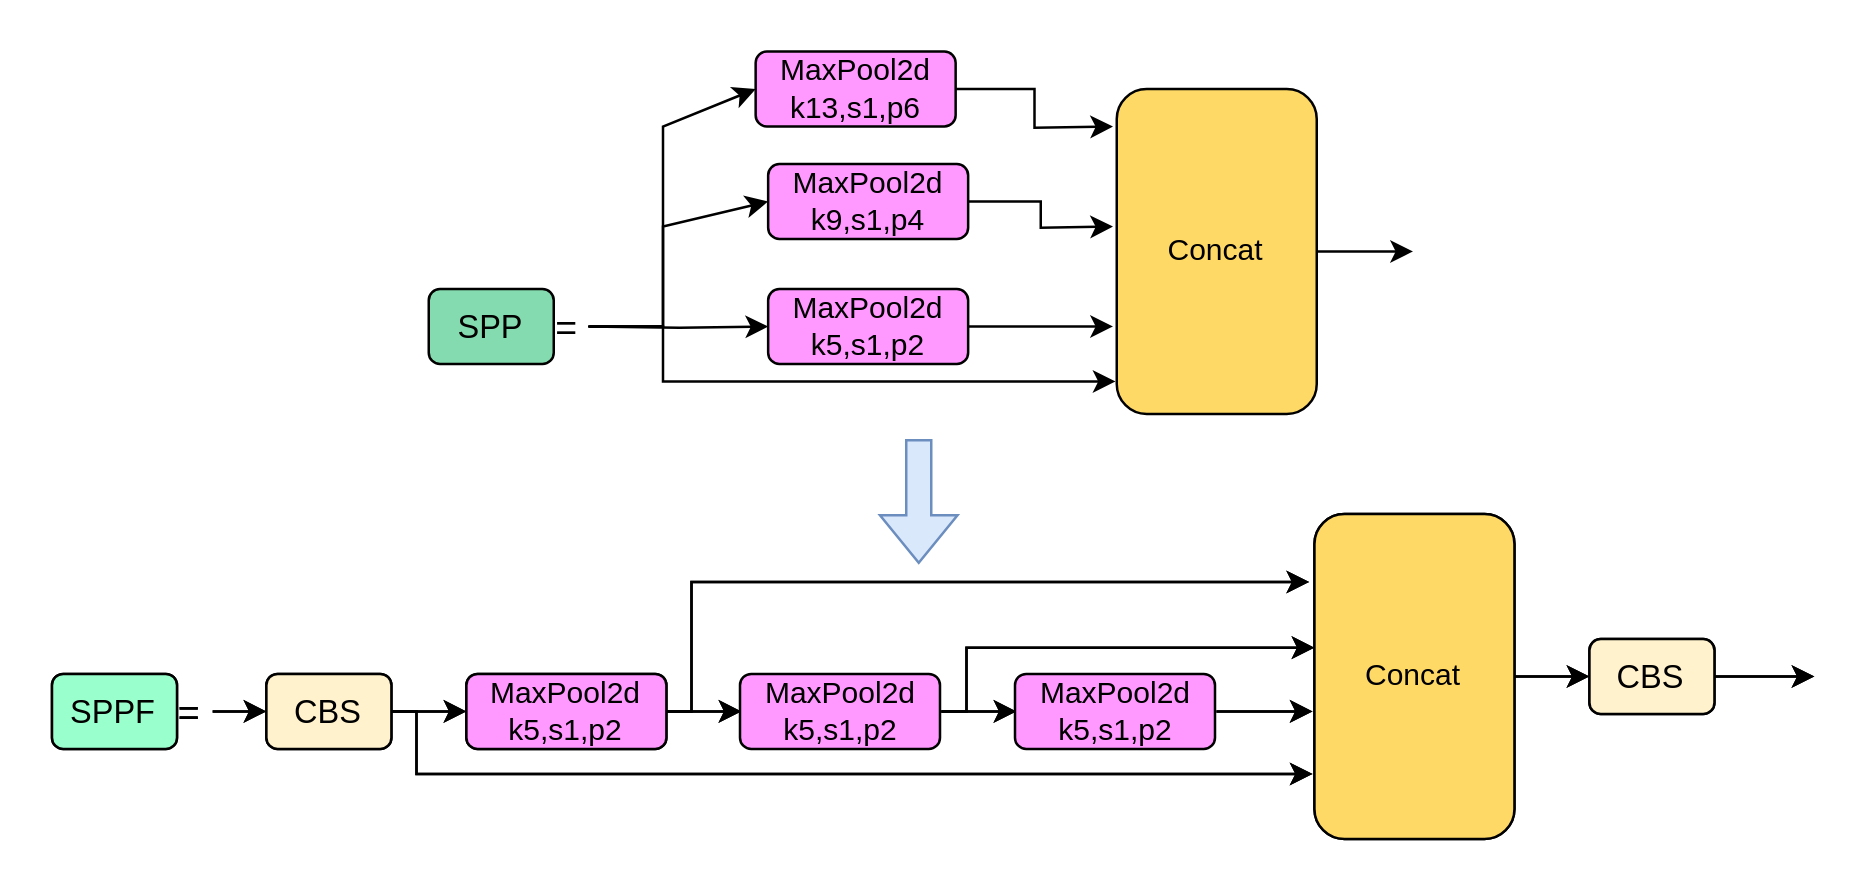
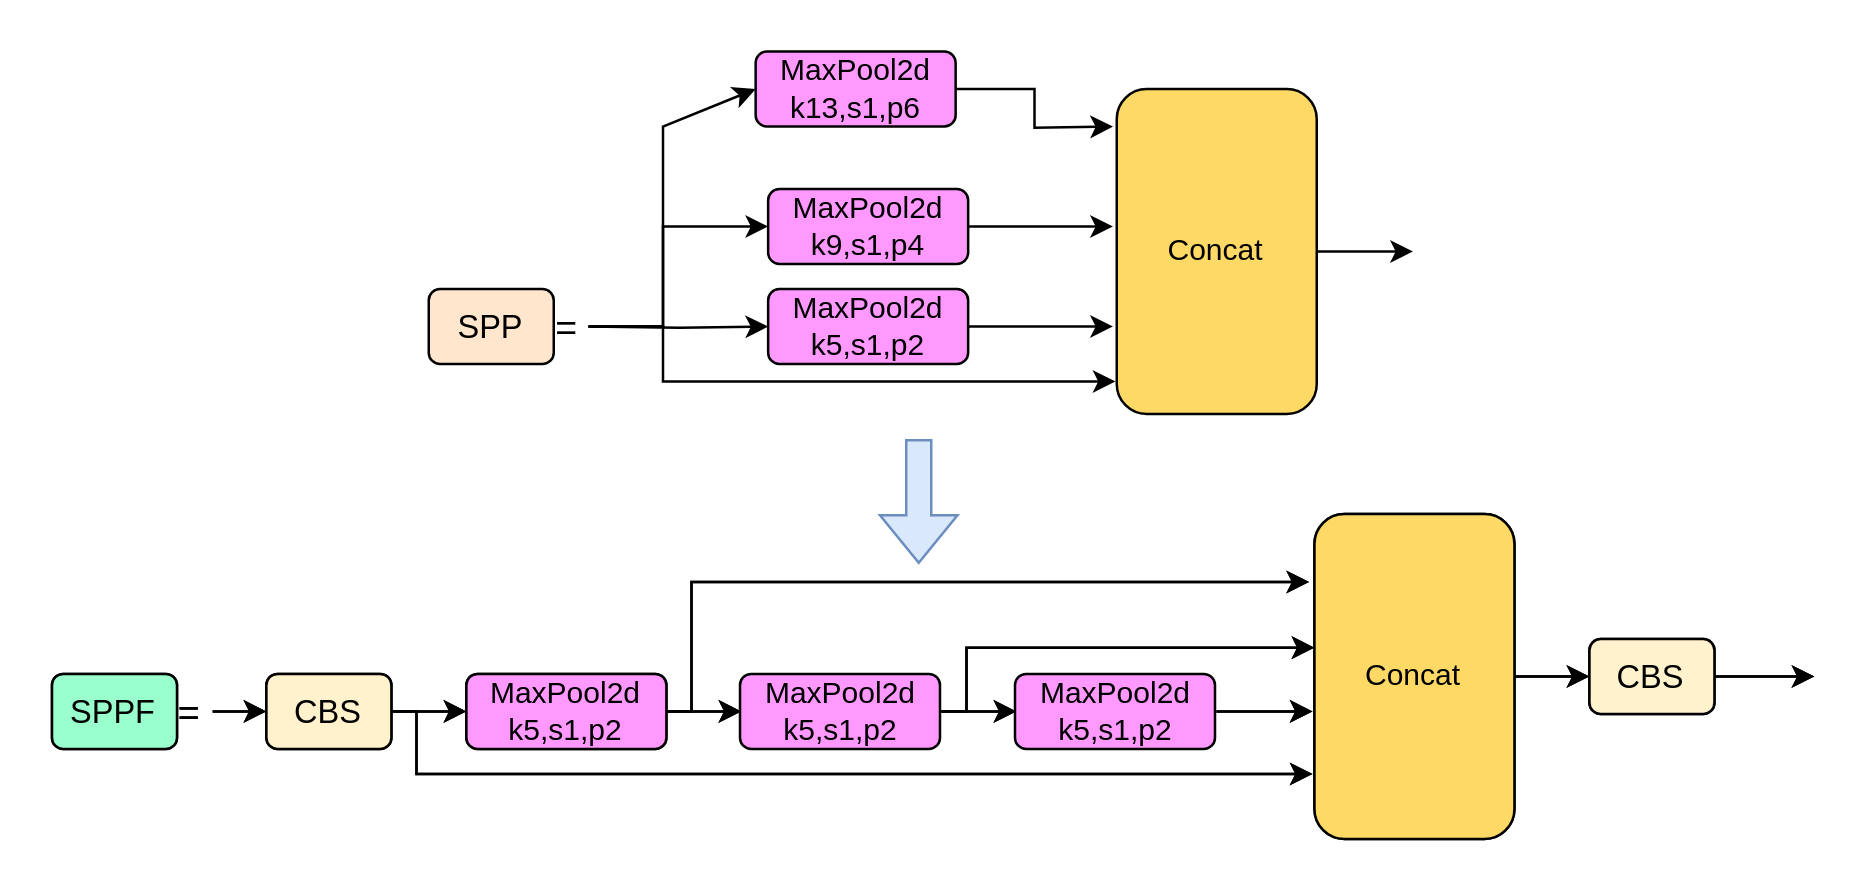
  <mxCell id="0" />
  <mxCell id="1" parent="0" />
  <mxCell id="2" value="SPPF" style="rounded=1;whiteSpace=wrap;html=1;fillColor=#99FFCC;strokeColor=#000000;fontSize=13;" vertex="1" parent="1"><mxGeometry x="20.3" y="268.95" width="50" height="30" as="geometry" /></mxCell>
  <mxCell id="3" style="edgeStyle=orthogonalEdgeStyle;rounded=0;orthogonalLoop=1;jettySize=auto;html=1;exitX=1;exitY=0.5;exitDx=0;exitDy=0;entryX=0;entryY=0.5;entryDx=0;entryDy=0;fontSize=15;fontColor=#66B2FF;" edge="1" parent="1" source="4" target="7"><mxGeometry relative="1" as="geometry" /></mxCell>
  <mxCell id="4" value="&lt;font color=&quot;#000000&quot;&gt;=&lt;/font&gt;" style="text;html=1;strokeColor=none;fillColor=none;align=center;verticalAlign=middle;whiteSpace=wrap;rounded=0;shadow=0;dashed=1;fontSize=15;fontColor=#00994D;" vertex="1" parent="1"><mxGeometry x="66.06" y="268.95" width="18.5" height="30" as="geometry" /></mxCell>
  <mxCell id="5" style="edgeStyle=orthogonalEdgeStyle;rounded=0;orthogonalLoop=1;jettySize=auto;html=1;exitX=1;exitY=0.5;exitDx=0;exitDy=0;entryX=0;entryY=0.5;entryDx=0;entryDy=0;fontSize=15;fontColor=#66B2FF;" edge="1" parent="1" source="7" target="10"><mxGeometry relative="1" as="geometry" /></mxCell>
  <mxCell id="6" style="edgeStyle=orthogonalEdgeStyle;rounded=0;orthogonalLoop=1;jettySize=auto;html=1;exitX=1;exitY=0.5;exitDx=0;exitDy=0;entryX=0;entryY=0.667;entryDx=0;entryDy=0;entryPerimeter=0;fontSize=15;fontColor=#66B2FF;" edge="1" parent="1" source="7"><mxGeometry relative="1" as="geometry"><mxPoint x="524.56" y="309" as="targetPoint" /><Array as="points"><mxPoint x="166.06" y="284" /><mxPoint x="166.06" y="309" /></Array></mxGeometry></mxCell>
  <mxCell id="7" value="CBS" style="rounded=1;whiteSpace=wrap;html=1;fillColor=#fff2cc;strokeColor=#000000;fontSize=13;" vertex="1" parent="1"><mxGeometry x="106.06" y="268.95" width="50" height="30" as="geometry" /></mxCell>
  <mxCell id="8" style="edgeStyle=orthogonalEdgeStyle;rounded=0;orthogonalLoop=1;jettySize=auto;html=1;exitX=1;exitY=0.5;exitDx=0;exitDy=0;entryX=0;entryY=0.5;entryDx=0;entryDy=0;fontSize=15;fontColor=#66B2FF;" edge="1" parent="1" source="10"><mxGeometry relative="1" as="geometry"><mxPoint x="296.06" y="283.95" as="targetPoint" /></mxGeometry></mxCell>
  <mxCell id="9" style="edgeStyle=orthogonalEdgeStyle;rounded=0;orthogonalLoop=1;jettySize=auto;html=1;exitX=1;exitY=0.5;exitDx=0;exitDy=0;entryX=-0.017;entryY=0.155;entryDx=0;entryDy=0;entryPerimeter=0;fontSize=15;fontColor=#66B2FF;" edge="1" parent="1" source="10"><mxGeometry relative="1" as="geometry"><mxPoint x="523.2" y="232.2" as="targetPoint" /><Array as="points"><mxPoint x="276.06" y="284" /><mxPoint x="276.06" y="232" /></Array></mxGeometry></mxCell>
  <mxCell id="10" value="MaxPool" style="rounded=1;whiteSpace=wrap;html=1;fillColor=#FF99FF;strokeColor=#000000;" vertex="1" parent="1"><mxGeometry x="186.06" y="268.95" width="80" height="30" as="geometry" /></mxCell>
  <mxCell id="11" style="edgeStyle=orthogonalEdgeStyle;rounded=0;orthogonalLoop=1;jettySize=auto;html=1;exitX=1;exitY=0.5;exitDx=0;exitDy=0;fontSize=15;fontColor=#66B2FF;entryX=0;entryY=0.5;entryDx=0;entryDy=0;" edge="1" parent="1"><mxGeometry relative="1" as="geometry"><mxPoint x="376.06" y="283.95" as="sourcePoint" /><mxPoint x="406.06" y="283.95" as="targetPoint" /></mxGeometry></mxCell>
  <mxCell id="12" style="edgeStyle=orthogonalEdgeStyle;rounded=0;orthogonalLoop=1;jettySize=auto;html=1;exitX=1;exitY=0.5;exitDx=0;exitDy=0;entryX=0.009;entryY=0.33;entryDx=0;entryDy=0;fontSize=15;fontColor=#66B2FF;entryPerimeter=0;" edge="1" parent="1"><mxGeometry relative="1" as="geometry"><mxPoint x="525.28" y="258.45" as="targetPoint" /><Array as="points"><mxPoint x="386.06" y="284" /><mxPoint x="386.06" y="259" /></Array><mxPoint x="376.06" y="283.95" as="sourcePoint" /></mxGeometry></mxCell>
  <mxCell id="13" style="edgeStyle=orthogonalEdgeStyle;rounded=0;orthogonalLoop=1;jettySize=auto;html=1;exitX=1;exitY=0.5;exitDx=0;exitDy=0;entryX=0;entryY=0.5;entryDx=0;entryDy=0;fontSize=15;fontColor=#66B2FF;" edge="1" parent="1"><mxGeometry relative="1" as="geometry"><mxPoint x="524.56" y="283.95" as="targetPoint" /><mxPoint x="486.06" y="283.95" as="sourcePoint" /></mxGeometry></mxCell>
  <mxCell id="14" style="edgeStyle=orthogonalEdgeStyle;rounded=0;orthogonalLoop=1;jettySize=auto;html=1;exitX=1;exitY=0.5;exitDx=0;exitDy=0;entryX=0;entryY=0.5;entryDx=0;entryDy=0;fontSize=15;fontColor=#66B2FF;" edge="1" parent="1" source="15" target="17"><mxGeometry relative="1" as="geometry" /></mxCell>
  <mxCell id="15" value="Concat" style="rounded=1;whiteSpace=wrap;html=1;fillColor=#FFD966;strokeColor=#000000;" vertex="1" parent="1"><mxGeometry x="525.28" y="205" width="80" height="130" as="geometry" /></mxCell>
  <mxCell id="16" value="" style="edgeStyle=orthogonalEdgeStyle;rounded=0;orthogonalLoop=1;jettySize=auto;html=1;fontSize=15;fontColor=#66B2FF;" edge="1" parent="1" source="17"><mxGeometry relative="1" as="geometry"><mxPoint x="725.28" y="270" as="targetPoint" /></mxGeometry></mxCell>
  <mxCell id="17" value="CBS" style="rounded=1;whiteSpace=wrap;html=1;fillColor=#fff2cc;strokeColor=#000000;fontSize=13;" vertex="1" parent="1"><mxGeometry x="635.28" y="255" width="50" height="30" as="geometry" /></mxCell>
  <mxCell id="18" value="SPPF" style="rounded=1;whiteSpace=wrap;html=1;fillColor=#99FFCC;strokeColor=#000000;fontSize=13;" vertex="1" parent="1"><mxGeometry x="20.3" y="268.95" width="50" height="30" as="geometry" /></mxCell>
  <mxCell id="19" style="edgeStyle=orthogonalEdgeStyle;rounded=0;orthogonalLoop=1;jettySize=auto;html=1;exitX=1;exitY=0.5;exitDx=0;exitDy=0;entryX=0;entryY=0.5;entryDx=0;entryDy=0;fontSize=15;fontColor=#66B2FF;" edge="1" parent="1" source="20" target="23"><mxGeometry relative="1" as="geometry" /></mxCell>
  <mxCell id="20" value="&lt;font color=&quot;#000000&quot;&gt;=&lt;/font&gt;" style="text;html=1;strokeColor=none;fillColor=none;align=center;verticalAlign=middle;whiteSpace=wrap;rounded=0;shadow=0;dashed=1;fontSize=15;fontColor=#00994D;" vertex="1" parent="1"><mxGeometry x="66.06" y="268.95" width="18.5" height="30" as="geometry" /></mxCell>
  <mxCell id="21" style="edgeStyle=orthogonalEdgeStyle;rounded=0;orthogonalLoop=1;jettySize=auto;html=1;exitX=1;exitY=0.5;exitDx=0;exitDy=0;entryX=0;entryY=0.5;entryDx=0;entryDy=0;fontSize=15;fontColor=#66B2FF;" edge="1" parent="1" source="23" target="26"><mxGeometry relative="1" as="geometry" /></mxCell>
  <mxCell id="22" style="edgeStyle=orthogonalEdgeStyle;rounded=0;orthogonalLoop=1;jettySize=auto;html=1;exitX=1;exitY=0.5;exitDx=0;exitDy=0;entryX=0;entryY=0.667;entryDx=0;entryDy=0;entryPerimeter=0;fontSize=15;fontColor=#66B2FF;" edge="1" parent="1" source="23"><mxGeometry relative="1" as="geometry"><mxPoint x="524.56" y="309" as="targetPoint" /><Array as="points"><mxPoint x="166.06" y="284" /><mxPoint x="166.06" y="309" /></Array></mxGeometry></mxCell>
  <mxCell id="23" value="CBS" style="rounded=1;whiteSpace=wrap;html=1;fillColor=#fff2cc;strokeColor=#000000;fontSize=13;" vertex="1" parent="1"><mxGeometry x="106.06" y="268.95" width="50" height="30" as="geometry" /></mxCell>
  <mxCell id="24" style="edgeStyle=orthogonalEdgeStyle;rounded=0;orthogonalLoop=1;jettySize=auto;html=1;exitX=1;exitY=0.5;exitDx=0;exitDy=0;entryX=0;entryY=0.5;entryDx=0;entryDy=0;fontSize=15;fontColor=#66B2FF;" edge="1" parent="1" source="26"><mxGeometry relative="1" as="geometry"><mxPoint x="296.06" y="283.95" as="targetPoint" /></mxGeometry></mxCell>
  <mxCell id="25" style="edgeStyle=orthogonalEdgeStyle;rounded=0;orthogonalLoop=1;jettySize=auto;html=1;exitX=1;exitY=0.5;exitDx=0;exitDy=0;entryX=-0.017;entryY=0.155;entryDx=0;entryDy=0;entryPerimeter=0;fontSize=15;fontColor=#66B2FF;" edge="1" parent="1" source="26"><mxGeometry relative="1" as="geometry"><mxPoint x="523.2" y="232.2" as="targetPoint" /><Array as="points"><mxPoint x="276.06" y="284" /><mxPoint x="276.06" y="232" /></Array></mxGeometry></mxCell>
  <mxCell id="26" value="MaxPool2d&lt;br&gt;k5,s1,p2" style="rounded=1;whiteSpace=wrap;html=1;fillColor=#FF99FF;strokeColor=#000000;" vertex="1" parent="1"><mxGeometry x="186.06" y="268.95" width="80" height="30" as="geometry" /></mxCell>
  <mxCell id="27" style="edgeStyle=orthogonalEdgeStyle;rounded=0;orthogonalLoop=1;jettySize=auto;html=1;exitX=1;exitY=0.5;exitDx=0;exitDy=0;fontSize=15;fontColor=#66B2FF;entryX=0;entryY=0.5;entryDx=0;entryDy=0;" edge="1" parent="1"><mxGeometry relative="1" as="geometry"><mxPoint x="376.06" y="283.95" as="sourcePoint" /><mxPoint x="406.06" y="283.95" as="targetPoint" /></mxGeometry></mxCell>
  <mxCell id="28" style="edgeStyle=orthogonalEdgeStyle;rounded=0;orthogonalLoop=1;jettySize=auto;html=1;exitX=1;exitY=0.5;exitDx=0;exitDy=0;entryX=0.009;entryY=0.33;entryDx=0;entryDy=0;fontSize=15;fontColor=#66B2FF;entryPerimeter=0;" edge="1" parent="1"><mxGeometry relative="1" as="geometry"><mxPoint x="525.28" y="258.45" as="targetPoint" /><Array as="points"><mxPoint x="386.06" y="284" /><mxPoint x="386.06" y="259" /></Array><mxPoint x="376.06" y="283.95" as="sourcePoint" /></mxGeometry></mxCell>
  <mxCell id="29" style="edgeStyle=orthogonalEdgeStyle;rounded=0;orthogonalLoop=1;jettySize=auto;html=1;exitX=1;exitY=0.5;exitDx=0;exitDy=0;entryX=0;entryY=0.5;entryDx=0;entryDy=0;fontSize=15;fontColor=#66B2FF;" edge="1" parent="1"><mxGeometry relative="1" as="geometry"><mxPoint x="524.56" y="283.95" as="targetPoint" /><mxPoint x="486.06" y="283.95" as="sourcePoint" /></mxGeometry></mxCell>
  <mxCell id="30" style="edgeStyle=orthogonalEdgeStyle;rounded=0;orthogonalLoop=1;jettySize=auto;html=1;exitX=1;exitY=0.5;exitDx=0;exitDy=0;entryX=0;entryY=0.5;entryDx=0;entryDy=0;fontSize=15;fontColor=#66B2FF;" edge="1" parent="1" source="31" target="33"><mxGeometry relative="1" as="geometry" /></mxCell>
  <mxCell id="31" value="Concat" style="rounded=1;whiteSpace=wrap;html=1;fillColor=#FFD966;strokeColor=#000000;" vertex="1" parent="1"><mxGeometry x="525.28" y="205" width="80" height="130" as="geometry" /></mxCell>
  <mxCell id="32" value="" style="edgeStyle=orthogonalEdgeStyle;rounded=0;orthogonalLoop=1;jettySize=auto;html=1;fontSize=15;fontColor=#66B2FF;" edge="1" parent="1" source="33"><mxGeometry relative="1" as="geometry"><mxPoint x="725.28" y="270" as="targetPoint" /></mxGeometry></mxCell>
  <mxCell id="33" value="CBS" style="rounded=1;whiteSpace=wrap;html=1;fillColor=#fff2cc;strokeColor=#000000;fontSize=13;" vertex="1" parent="1"><mxGeometry x="635.28" y="255" width="50" height="30" as="geometry" /></mxCell>
- <mxCell id="34" value="SPP" style="rounded=1;whiteSpace=wrap;html=1;fillColor=#84DBAF;strokeColor=#000000;fontSize=13;" vertex="1" parent="1"><mxGeometry x="171" y="115" width="50" height="30" as="geometry" /></mxCell>
+ <mxCell id="34" value="SPP" style="rounded=1;whiteSpace=wrap;html=1;fillColor=#ffe6cc;strokeColor=#000000;fontSize=13;" vertex="1" parent="1"><mxGeometry x="171" y="115" width="50" height="30" as="geometry" /></mxCell>
  <mxCell id="35" style="edgeStyle=orthogonalEdgeStyle;rounded=0;orthogonalLoop=1;jettySize=auto;html=1;exitX=1;exitY=0.5;exitDx=0;exitDy=0;entryX=0;entryY=0.5;entryDx=0;entryDy=0;fontSize=15;fontColor=#66B2FF;" edge="1" parent="1" target="39"><mxGeometry relative="1" as="geometry"><mxPoint x="234.7" y="130" as="sourcePoint" /><mxPoint x="256.2" y="130" as="targetPoint" /></mxGeometry></mxCell>
  <mxCell id="36" style="edgeStyle=orthogonalEdgeStyle;rounded=0;orthogonalLoop=1;jettySize=auto;html=1;exitX=1;exitY=0.5;exitDx=0;exitDy=0;" edge="1" parent="1" source="37"><mxGeometry relative="1" as="geometry"><mxPoint x="444.7" y="90" as="targetPoint" /></mxGeometry></mxCell>
- <mxCell id="37" value="MaxPool2d&lt;br&gt;k9,s1,p4" style="rounded=1;whiteSpace=wrap;html=1;fillColor=#FF99FF;strokeColor=#000000;" vertex="1" parent="1"><mxGeometry x="306.76" y="65" width="80" height="30" as="geometry" /></mxCell>
+ <mxCell id="37" value="MaxPool2d&lt;br&gt;k9,s1,p4" style="rounded=1;whiteSpace=wrap;html=1;fillColor=#FF99FF;strokeColor=#000000;" vertex="1" parent="1"><mxGeometry x="306.76" y="75" width="80" height="30" as="geometry" /></mxCell>
  <mxCell id="38" style="edgeStyle=orthogonalEdgeStyle;rounded=0;orthogonalLoop=1;jettySize=auto;html=1;exitX=1;exitY=0.5;exitDx=0;exitDy=0;" edge="1" parent="1" source="39"><mxGeometry relative="1" as="geometry"><mxPoint x="444.7" y="130" as="targetPoint" /></mxGeometry></mxCell>
  <mxCell id="39" value="MaxPool2d&lt;br&gt;k5,s1,p2" style="rounded=1;whiteSpace=wrap;html=1;fillColor=#FF99FF;strokeColor=#000000;" vertex="1" parent="1"><mxGeometry x="306.76" y="115" width="80" height="30" as="geometry" /></mxCell>
  <mxCell id="40" style="edgeStyle=orthogonalEdgeStyle;rounded=0;orthogonalLoop=1;jettySize=auto;html=1;exitX=1;exitY=0.5;exitDx=0;exitDy=0;" edge="1" parent="1" source="41"><mxGeometry relative="1" as="geometry"><mxPoint x="444.7" y="50" as="targetPoint" /></mxGeometry></mxCell>
  <mxCell id="41" value="MaxPool2d&lt;br&gt;k13,s1,p6" style="rounded=1;whiteSpace=wrap;html=1;fillColor=#FF99FF;strokeColor=#000000;" vertex="1" parent="1"><mxGeometry x="301.76" y="20" width="80" height="30" as="geometry" /></mxCell>
  <mxCell id="42" style="edgeStyle=orthogonalEdgeStyle;rounded=0;orthogonalLoop=1;jettySize=auto;html=1;exitX=1;exitY=0.5;exitDx=0;exitDy=0;entryX=-0.006;entryY=0.9;entryDx=0;entryDy=0;entryPerimeter=0;" edge="1" parent="1" source="43" target="49"><mxGeometry relative="1" as="geometry"><Array as="points"><mxPoint x="264.7" y="130" /><mxPoint x="264.7" y="152" /></Array></mxGeometry></mxCell>
  <mxCell id="43" value="&lt;font color=&quot;#000000&quot;&gt;=&lt;/font&gt;" style="text;html=1;strokeColor=none;fillColor=none;align=center;verticalAlign=middle;whiteSpace=wrap;rounded=0;shadow=0;dashed=1;fontSize=15;fontColor=#00994D;" vertex="1" parent="1"><mxGeometry x="216.76" y="115" width="18.5" height="30" as="geometry" /></mxCell>
  <mxCell id="44" value="MaxPool2d&lt;br&gt;k5,s1,p2" style="rounded=1;whiteSpace=wrap;html=1;fillColor=#FF99FF;strokeColor=#000000;" vertex="1" parent="1"><mxGeometry x="405.5" y="268.95" width="80" height="30" as="geometry" /></mxCell>
  <mxCell id="45" value="MaxPool2d&lt;br&gt;k5,s1,p2" style="rounded=1;whiteSpace=wrap;html=1;fillColor=#FF99FF;strokeColor=#000000;" vertex="1" parent="1"><mxGeometry x="295.5" y="268.95" width="80" height="30" as="geometry" /></mxCell>
  <mxCell id="46" value="" style="endArrow=classic;html=1;rounded=0;entryX=0;entryY=0.5;entryDx=0;entryDy=0;exitX=1;exitY=0.5;exitDx=0;exitDy=0;" edge="1" parent="1" source="43" target="37"><mxGeometry width="50" height="50" relative="1" as="geometry"><mxPoint x="264.7" y="135" as="sourcePoint" /><mxPoint x="285.26" y="75" as="targetPoint" /><Array as="points"><mxPoint x="264.7" y="130" /><mxPoint x="264.7" y="90" /></Array></mxGeometry></mxCell>
  <mxCell id="47" value="" style="endArrow=classic;html=1;rounded=0;entryX=0;entryY=0.5;entryDx=0;entryDy=0;exitX=1;exitY=0.5;exitDx=0;exitDy=0;" edge="1" parent="1" source="43" target="41"><mxGeometry width="50" height="50" relative="1" as="geometry"><mxPoint x="245.26" y="140" as="sourcePoint" /><mxPoint x="316.76" y="100" as="targetPoint" /><Array as="points"><mxPoint x="264.7" y="130" /><mxPoint x="264.7" y="50" /></Array></mxGeometry></mxCell>
  <mxCell id="48" style="edgeStyle=orthogonalEdgeStyle;rounded=0;orthogonalLoop=1;jettySize=auto;html=1;exitX=1;exitY=0.5;exitDx=0;exitDy=0;" edge="1" parent="1" source="49"><mxGeometry relative="1" as="geometry"><mxPoint x="564.7" y="100" as="targetPoint" /></mxGeometry></mxCell>
  <mxCell id="49" value="Concat" style="rounded=1;whiteSpace=wrap;html=1;fillColor=#FFD966;strokeColor=#000000;" vertex="1" parent="1"><mxGeometry x="446.2" y="35" width="80" height="130" as="geometry" /></mxCell>
  <mxCell id="50" value="" style="shape=flexArrow;endArrow=classic;html=1;rounded=0;fillColor=#dae8fc;strokeColor=#6c8ebf;" edge="1" parent="1"><mxGeometry width="50" height="50" relative="1" as="geometry"><mxPoint x="367" y="175" as="sourcePoint" /><mxPoint x="367" y="225" as="targetPoint" /></mxGeometry></mxCell>
